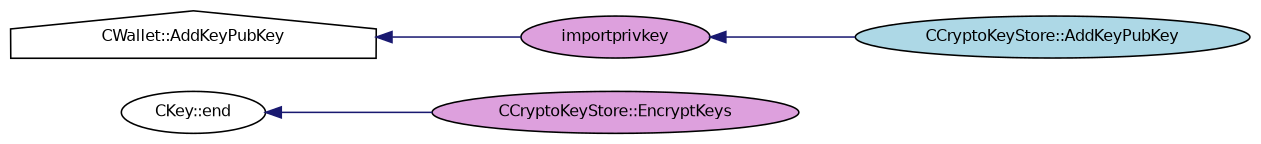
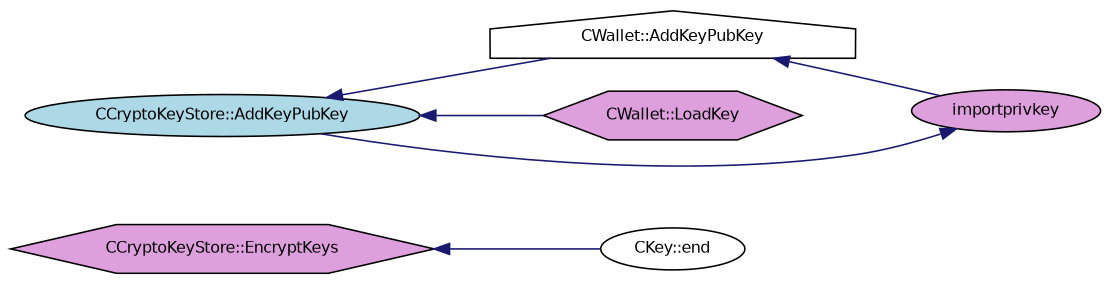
  digraph {
    rankdir=LR
    node [color=black fillcolor=plum fontname=Helvetica fontsize=10 shape=ellipse style=filled]
    edge [color=midnightblue dir=back fontname=Helvetica fontsize=10 labelfontname=Helvetica labelfontsize=10 style=solid]
    n1 [fillcolor=white fontcolor=black height=0.2 label="CKey::end" width=0.4]
-   n2 [height=0.2 label="CCryptoKeyStore::EncryptKeys" width=0.4]
+   n2 [height=0.2 label="CCryptoKeyStore::EncryptKeys" shape=hexagon width=0.4]
    n3 [fillcolor=lightblue height=0.2 label="CCryptoKeyStore::AddKeyPubKey" width=0.4]
    n4 [fillcolor=white height=0.2 label="CWallet::AddKeyPubKey" shape=house width=0.4]
+   n5 [height=0.2 label="CWallet::LoadKey" shape=hexagon width=0.4]
    n6 [height=0.2 label=importprivkey width=0.4]
-   n1 -> n2
+   n2 -> n1
+   n3 -> n4
+   n3 -> n5
    n4 -> n6
    n6 -> n3
  }
